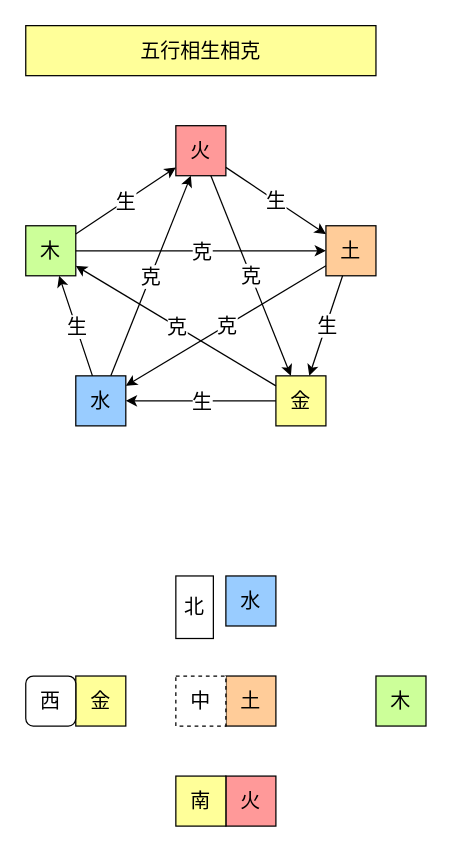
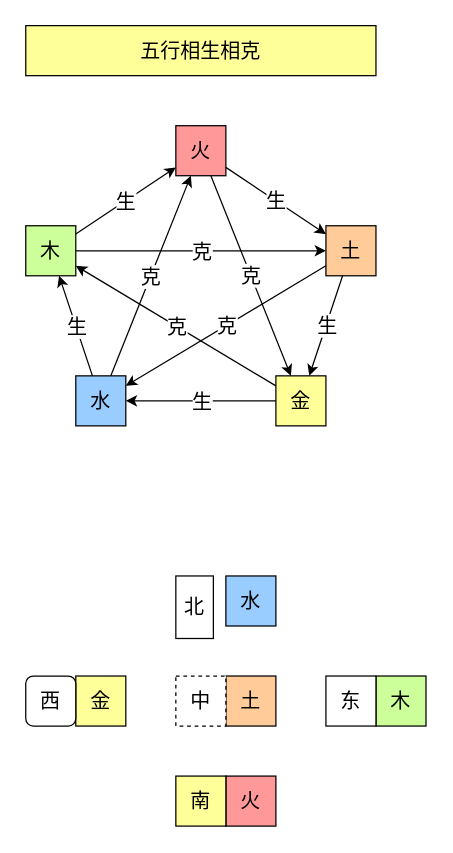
  <mxCell id="0" />
  <mxCell id="1" parent="0" />
  <mxCell id="2" value="木" style="rounded=0;whiteSpace=wrap;html=1;fontSize=16;fillColor=#CCFF99;" parent="1" vertex="1"><mxGeometry x="20" y="180" width="40" height="40" as="geometry" /></mxCell>
  <mxCell id="3" value="火" style="rounded=0;whiteSpace=wrap;html=1;fontSize=16;fillColor=#FF9999;" parent="1" vertex="1"><mxGeometry x="140" y="100" width="40" height="40" as="geometry" /></mxCell>
  <mxCell id="4" value="土" style="rounded=0;whiteSpace=wrap;html=1;fontSize=16;fillColor=#FFCC99;" parent="1" vertex="1"><mxGeometry x="260" y="180" width="40" height="40" as="geometry" /></mxCell>
  <mxCell id="5" value="金" style="rounded=0;whiteSpace=wrap;html=1;fontSize=16;fillColor=#FFFF99;" parent="1" vertex="1"><mxGeometry x="220" y="300" width="40" height="40" as="geometry" /></mxCell>
  <mxCell id="6" value="水" style="rounded=0;whiteSpace=wrap;html=1;fontSize=16;fillColor=#99CCFF;" parent="1" vertex="1"><mxGeometry x="60" y="300" width="40" height="40" as="geometry" /></mxCell>
  <mxCell id="7" value="" style="endArrow=classic;html=1;rounded=0;fontSize=16;" parent="1" source="3" target="4" edge="1"><mxGeometry width="50" height="50" relative="1" as="geometry"><mxPoint x="220" y="40" as="sourcePoint" /><mxPoint x="380" y="40" as="targetPoint" /></mxGeometry></mxCell>
  <mxCell id="8" value="生" style="edgeLabel;html=1;align=center;verticalAlign=middle;resizable=0;points=[];fontSize=16;" parent="7" vertex="1" connectable="0"><mxGeometry relative="1" as="geometry"><mxPoint as="offset" /></mxGeometry></mxCell>
  <mxCell id="9" value="" style="endArrow=classic;html=1;rounded=0;fontSize=16;" parent="1" source="2" target="4" edge="1"><mxGeometry width="50" height="50" relative="1" as="geometry"><mxPoint x="230" y="90" as="sourcePoint" /><mxPoint x="390" y="90" as="targetPoint" /></mxGeometry></mxCell>
  <mxCell id="10" value="克" style="edgeLabel;html=1;align=center;verticalAlign=middle;resizable=0;points=[];fontSize=16;" parent="9" vertex="1" connectable="0"><mxGeometry relative="1" as="geometry"><mxPoint as="offset" /></mxGeometry></mxCell>
  <mxCell id="11" value="" style="endArrow=classic;html=1;rounded=0;fontSize=16;" parent="1" source="4" target="5" edge="1"><mxGeometry width="50" height="50" relative="1" as="geometry"><mxPoint x="190" y="100" as="sourcePoint" /><mxPoint x="270" y="160" as="targetPoint" /></mxGeometry></mxCell>
  <mxCell id="12" value="生" style="edgeLabel;html=1;align=center;verticalAlign=middle;resizable=0;points=[];fontSize=16;" parent="11" vertex="1" connectable="0"><mxGeometry relative="1" as="geometry"><mxPoint as="offset" /></mxGeometry></mxCell>
  <mxCell id="13" value="" style="endArrow=classic;html=1;rounded=0;fontSize=16;" parent="1" source="5" target="6" edge="1"><mxGeometry width="50" height="50" relative="1" as="geometry"><mxPoint x="290" y="190" as="sourcePoint" /><mxPoint x="250" y="270" as="targetPoint" /></mxGeometry></mxCell>
  <mxCell id="14" value="生" style="edgeLabel;html=1;align=center;verticalAlign=middle;resizable=0;points=[];fontSize=16;" parent="13" vertex="1" connectable="0"><mxGeometry relative="1" as="geometry"><mxPoint as="offset" /></mxGeometry></mxCell>
  <mxCell id="15" value="" style="endArrow=classic;html=1;rounded=0;fontSize=16;" parent="1" source="6" target="2" edge="1"><mxGeometry width="50" height="50" relative="1" as="geometry"><mxPoint x="190" y="350" as="sourcePoint" /><mxPoint x="110" y="350" as="targetPoint" /></mxGeometry></mxCell>
  <mxCell id="16" value="生" style="edgeLabel;html=1;align=center;verticalAlign=middle;resizable=0;points=[];fontSize=16;" parent="15" vertex="1" connectable="0"><mxGeometry relative="1" as="geometry"><mxPoint as="offset" /></mxGeometry></mxCell>
  <mxCell id="17" value="" style="endArrow=classic;html=1;rounded=0;fontSize=16;" parent="1" source="2" target="3" edge="1"><mxGeometry width="50" height="50" relative="1" as="geometry"><mxPoint x="50" y="310" as="sourcePoint" /><mxPoint x="10" y="230" as="targetPoint" /></mxGeometry></mxCell>
  <mxCell id="18" value="生" style="edgeLabel;html=1;align=center;verticalAlign=middle;resizable=0;points=[];fontSize=16;" parent="17" vertex="1" connectable="0"><mxGeometry relative="1" as="geometry"><mxPoint as="offset" /></mxGeometry></mxCell>
  <mxCell id="19" value="" style="endArrow=classic;html=1;rounded=0;fontSize=16;" parent="1" source="4" target="6" edge="1"><mxGeometry width="50" height="50" relative="1" as="geometry"><mxPoint x="30" y="190" as="sourcePoint" /><mxPoint x="270" y="190" as="targetPoint" /></mxGeometry></mxCell>
  <mxCell id="20" value="克" style="edgeLabel;html=1;align=center;verticalAlign=middle;resizable=0;points=[];fontSize=16;" parent="19" vertex="1" connectable="0"><mxGeometry relative="1" as="geometry"><mxPoint as="offset" /></mxGeometry></mxCell>
  <mxCell id="21" value="" style="endArrow=classic;html=1;rounded=0;fontSize=16;" parent="1" source="6" target="3" edge="1"><mxGeometry width="50" height="50" relative="1" as="geometry"><mxPoint x="270" y="216.667" as="sourcePoint" /><mxPoint x="110" y="323.333" as="targetPoint" /></mxGeometry></mxCell>
  <mxCell id="22" value="克" style="edgeLabel;html=1;align=center;verticalAlign=middle;resizable=0;points=[];fontSize=16;" parent="21" vertex="1" connectable="0"><mxGeometry relative="1" as="geometry"><mxPoint as="offset" /></mxGeometry></mxCell>
  <mxCell id="23" value="" style="endArrow=classic;html=1;rounded=0;fontSize=16;" parent="1" source="3" target="5" edge="1"><mxGeometry width="50" height="50" relative="1" as="geometry"><mxPoint x="81.429" y="310" as="sourcePoint" /><mxPoint x="138.571" y="110" as="targetPoint" /></mxGeometry></mxCell>
  <mxCell id="24" value="克" style="edgeLabel;html=1;align=center;verticalAlign=middle;resizable=0;points=[];fontSize=16;" parent="23" vertex="1" connectable="0"><mxGeometry relative="1" as="geometry"><mxPoint as="offset" /></mxGeometry></mxCell>
  <mxCell id="25" value="" style="endArrow=classic;html=1;rounded=0;fontSize=16;" parent="1" source="5" target="2" edge="1"><mxGeometry width="50" height="50" relative="1" as="geometry"><mxPoint x="161.429" y="110" as="sourcePoint" /><mxPoint x="218.571" y="310" as="targetPoint" /></mxGeometry></mxCell>
  <mxCell id="26" value="克" style="edgeLabel;html=1;align=center;verticalAlign=middle;resizable=0;points=[];fontSize=16;" parent="25" vertex="1" connectable="0"><mxGeometry relative="1" as="geometry"><mxPoint as="offset" /></mxGeometry></mxCell>
  <mxCell id="27" value="木" style="rounded=0;whiteSpace=wrap;html=1;fontSize=16;fillColor=#CCFF99;" parent="1" vertex="1"><mxGeometry x="300" y="540" width="40" height="40" as="geometry" /></mxCell>
  <mxCell id="28" value="火" style="rounded=0;whiteSpace=wrap;html=1;fontSize=16;fillColor=#FF9999;" parent="1" vertex="1"><mxGeometry x="180" y="620" width="40" height="40" as="geometry" /></mxCell>
  <mxCell id="29" value="土" style="rounded=0;whiteSpace=wrap;html=1;fontSize=16;fillColor=#FFCC99;" parent="1" vertex="1"><mxGeometry x="180" y="540" width="40" height="40" as="geometry" /></mxCell>
  <mxCell id="30" value="金" style="rounded=0;whiteSpace=wrap;html=1;fontSize=16;fillColor=#FFFF99;" parent="1" vertex="1"><mxGeometry x="60" y="540" width="40" height="40" as="geometry" /></mxCell>
  <mxCell id="31" value="水" style="rounded=0;whiteSpace=wrap;html=1;fontSize=16;fillColor=#99CCFF;" parent="1" vertex="1"><mxGeometry x="180" y="460" width="40" height="40" as="geometry" /></mxCell>
+ <mxCell id="32" value="东" style="rounded=0;whiteSpace=wrap;html=1;fontSize=16;" parent="1" vertex="1"><mxGeometry x="260" y="540" width="40" height="40" as="geometry" /></mxCell>
  <mxCell id="33" value="南" style="rounded=0;whiteSpace=wrap;html=1;fontSize=16;fillColor=#ffff99;" parent="1" vertex="1"><mxGeometry x="140" y="620" width="40" height="40" as="geometry" /></mxCell>
  <mxCell id="34" value="西" style="whiteSpace=wrap;html=1;fontSize=16;rounded=1;" parent="1" vertex="1"><mxGeometry x="20" y="540" width="40" height="40" as="geometry" /></mxCell>
  <mxCell id="35" value="北" style="rounded=0;whiteSpace=wrap;html=1;fontSize=16;" parent="1" vertex="1"><mxGeometry x="140" y="460" width="30" height="50" as="geometry" /></mxCell>
  <mxCell id="36" value="中" style="rounded=0;whiteSpace=wrap;html=1;fontSize=16;dashed=1;" parent="1" vertex="1"><mxGeometry x="140" y="540" width="40" height="40" as="geometry" /></mxCell>
  <mxCell id="37" value="五行相生相克" style="rounded=0;whiteSpace=wrap;html=1;fontSize=16;fillColor=#ffff99;" parent="1" vertex="1"><mxGeometry x="20" y="20" width="280" height="40" as="geometry" /></mxCell>
